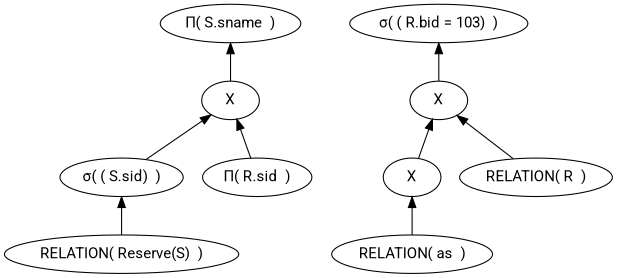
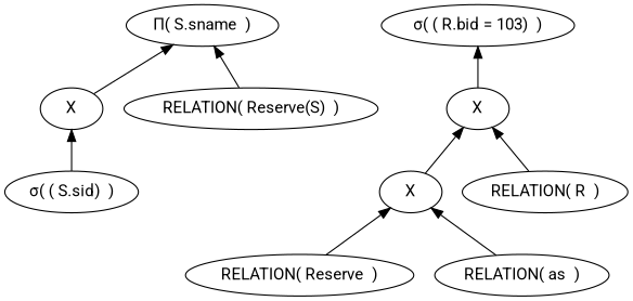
  digraph {
    fontname=Roboto
    node [fontname=Roboto]
    edge [dir=back fontname=Roboto]
    n1 [label="&#928;( S.sname  )"]
    n2 [label=X]
    n3 [label="&#963;( ( S.sid)  )"]
-   n4 [label="&#928;( R.sid  )"]
    n5 [label="RELATION( Reserve(S)  )"]
    n6 [label="&#963;( ( R.bid = 103)  )"]
    n7 [label=X]
    n8 [label=X]
    n9 [label="RELATION( R  )"]
+   n10 [label="RELATION( Reserve  )"]
    n11 [label="RELATION( as  )"]
    n1 -> n2
    n2 -> n3
-   n2 -> n4
-   n3 -> n5
+   n1 -> n5
    n6 -> n7
    n7 -> n8
    n7 -> n9
+   n8 -> n10
    n8 -> n11
  }
